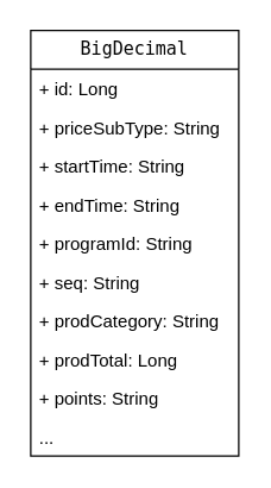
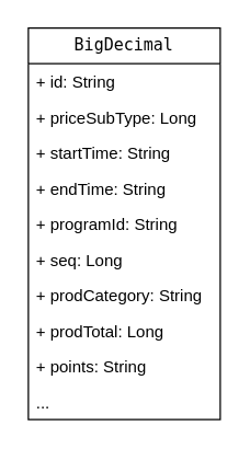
  <mxCell id="0" />
  <mxCell id="1" parent="0" />
  <mxCell id="2" value="&lt;pre style=&quot;background-color: rgb(255, 255, 255); font-family: &amp;quot;Fira Code&amp;quot;, monospace; font-size: 9pt;&quot;&gt;BigDecimal&lt;/pre&gt;" style="swimlane;fontStyle=0;childLayout=stackLayout;horizontal=1;startSize=26;fillColor=none;horizontalStack=0;resizeParent=1;resizeParentMax=0;resizeLast=0;collapsible=1;marginBottom=0;whiteSpace=wrap;html=1;" vertex="1" parent="1"><mxGeometry x="20" y="20" width="140" height="286" as="geometry" /></mxCell>
- <mxCell id="3" value="+ id&lt;span style=&quot;background-color: initial;&quot;&gt;: Long&lt;/span&gt;" style="text;strokeColor=none;fillColor=none;align=left;verticalAlign=top;spacingLeft=4;spacingRight=4;overflow=hidden;rotatable=0;points=[[0,0.5],[1,0.5]];portConstraint=eastwest;whiteSpace=wrap;html=1;" vertex="1" parent="2"><mxGeometry y="26" width="140" height="26" as="geometry" /></mxCell>
- <mxCell id="4" value="+ priceSubType&lt;span style=&quot;background-color: initial;&quot;&gt;: String&lt;/span&gt;" style="text;strokeColor=none;fillColor=none;align=left;verticalAlign=top;spacingLeft=4;spacingRight=4;overflow=hidden;rotatable=0;points=[[0,0.5],[1,0.5]];portConstraint=eastwest;whiteSpace=wrap;html=1;" vertex="1" parent="2"><mxGeometry y="52" width="140" height="26" as="geometry" /></mxCell>
+ <mxCell id="3" value="+ id&lt;span style=&quot;background-color: initial;&quot;&gt;: String&lt;/span&gt;" style="text;strokeColor=none;fillColor=none;align=left;verticalAlign=top;spacingLeft=4;spacingRight=4;overflow=hidden;rotatable=0;points=[[0,0.5],[1,0.5]];portConstraint=eastwest;whiteSpace=wrap;html=1;" vertex="1" parent="2"><mxGeometry y="26" width="140" height="26" as="geometry" /></mxCell>
+ <mxCell id="4" value="+ priceSubType&lt;span style=&quot;background-color: initial;&quot;&gt;: Long&lt;/span&gt;" style="text;strokeColor=none;fillColor=none;align=left;verticalAlign=top;spacingLeft=4;spacingRight=4;overflow=hidden;rotatable=0;points=[[0,0.5],[1,0.5]];portConstraint=eastwest;whiteSpace=wrap;html=1;" vertex="1" parent="2"><mxGeometry y="52" width="140" height="26" as="geometry" /></mxCell>
  <mxCell id="5" value="+&amp;nbsp;startTime&lt;span style=&quot;background-color: initial;&quot;&gt;: String&lt;/span&gt;" style="text;strokeColor=none;fillColor=none;align=left;verticalAlign=top;spacingLeft=4;spacingRight=4;overflow=hidden;rotatable=0;points=[[0,0.5],[1,0.5]];portConstraint=eastwest;whiteSpace=wrap;html=1;" vertex="1" parent="2"><mxGeometry y="78" width="140" height="26" as="geometry" /></mxCell>
  <mxCell id="6" value="+&amp;nbsp;endTime&lt;span style=&quot;background-color: initial;&quot;&gt;: String&lt;/span&gt;" style="text;strokeColor=none;fillColor=none;align=left;verticalAlign=top;spacingLeft=4;spacingRight=4;overflow=hidden;rotatable=0;points=[[0,0.5],[1,0.5]];portConstraint=eastwest;whiteSpace=wrap;html=1;" vertex="1" parent="2"><mxGeometry y="104" width="140" height="26" as="geometry" /></mxCell>
  <mxCell id="7" value="+&amp;nbsp;programId&lt;span style=&quot;background-color: initial;&quot;&gt;: String&lt;/span&gt;" style="text;strokeColor=none;fillColor=none;align=left;verticalAlign=top;spacingLeft=4;spacingRight=4;overflow=hidden;rotatable=0;points=[[0,0.5],[1,0.5]];portConstraint=eastwest;whiteSpace=wrap;html=1;" vertex="1" parent="2"><mxGeometry y="130" width="140" height="26" as="geometry" /></mxCell>
- <mxCell id="8" value="+&amp;nbsp;seq&lt;span style=&quot;background-color: initial;&quot;&gt;: String&lt;/span&gt;" style="text;strokeColor=none;fillColor=none;align=left;verticalAlign=top;spacingLeft=4;spacingRight=4;overflow=hidden;rotatable=0;points=[[0,0.5],[1,0.5]];portConstraint=eastwest;whiteSpace=wrap;html=1;" vertex="1" parent="2"><mxGeometry y="156" width="140" height="26" as="geometry" /></mxCell>
+ <mxCell id="8" value="+&amp;nbsp;seq&lt;span style=&quot;background-color: initial;&quot;&gt;: Long&lt;/span&gt;" style="text;strokeColor=none;fillColor=none;align=left;verticalAlign=top;spacingLeft=4;spacingRight=4;overflow=hidden;rotatable=0;points=[[0,0.5],[1,0.5]];portConstraint=eastwest;whiteSpace=wrap;html=1;" vertex="1" parent="2"><mxGeometry y="156" width="140" height="26" as="geometry" /></mxCell>
  <mxCell id="9" value="+&amp;nbsp;prodCategory&lt;span style=&quot;background-color: initial;&quot;&gt;: String&lt;/span&gt;" style="text;strokeColor=none;fillColor=none;align=left;verticalAlign=top;spacingLeft=4;spacingRight=4;overflow=hidden;rotatable=0;points=[[0,0.5],[1,0.5]];portConstraint=eastwest;whiteSpace=wrap;html=1;" vertex="1" parent="2"><mxGeometry y="182" width="140" height="26" as="geometry" /></mxCell>
  <mxCell id="10" value="+&amp;nbsp;prodTotal&lt;span style=&quot;background-color: initial;&quot;&gt;:&amp;nbsp;&lt;/span&gt;Long" style="text;strokeColor=none;fillColor=none;align=left;verticalAlign=top;spacingLeft=4;spacingRight=4;overflow=hidden;rotatable=0;points=[[0,0.5],[1,0.5]];portConstraint=eastwest;whiteSpace=wrap;html=1;" vertex="1" parent="2"><mxGeometry y="208" width="140" height="26" as="geometry" /></mxCell>
  <mxCell id="11" value="+&amp;nbsp;points&lt;span style=&quot;background-color: initial;&quot;&gt;: String&lt;/span&gt;" style="text;strokeColor=none;fillColor=none;align=left;verticalAlign=top;spacingLeft=4;spacingRight=4;overflow=hidden;rotatable=0;points=[[0,0.5],[1,0.5]];portConstraint=eastwest;whiteSpace=wrap;html=1;" vertex="1" parent="2"><mxGeometry y="234" width="140" height="26" as="geometry" /></mxCell>
  <mxCell id="12" value="..." style="text;strokeColor=none;fillColor=none;align=left;verticalAlign=top;spacingLeft=4;spacingRight=4;overflow=hidden;rotatable=0;points=[[0,0.5],[1,0.5]];portConstraint=eastwest;whiteSpace=wrap;html=1;" vertex="1" parent="2"><mxGeometry y="260" width="140" height="26" as="geometry" /></mxCell>
